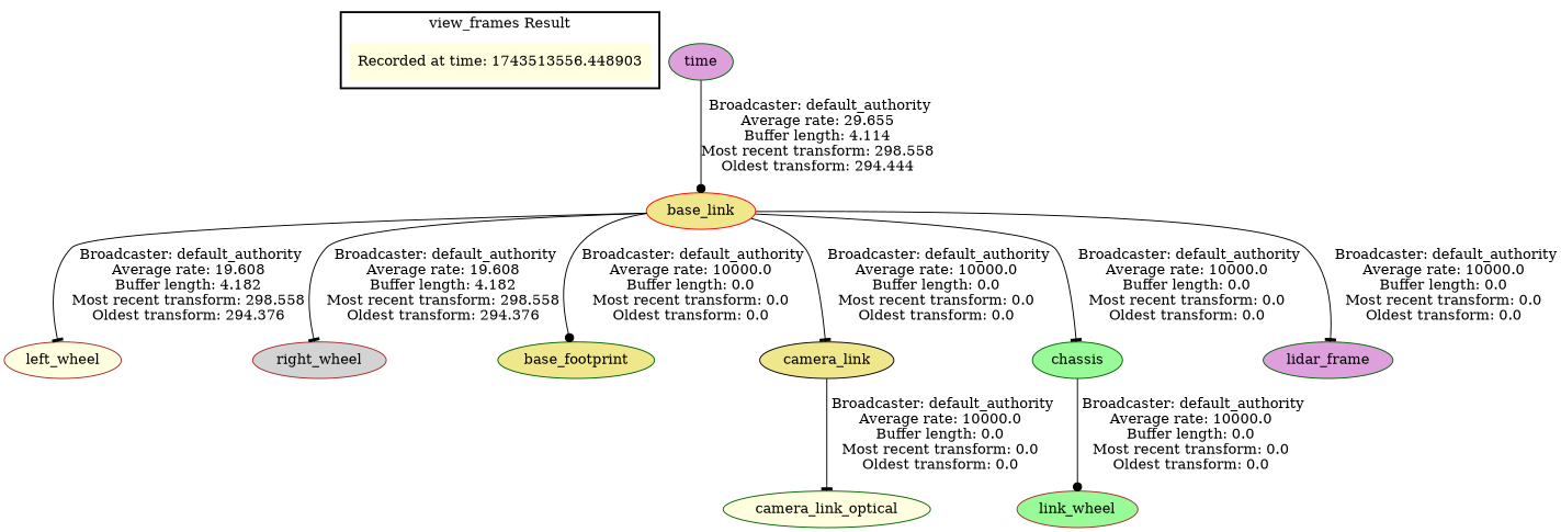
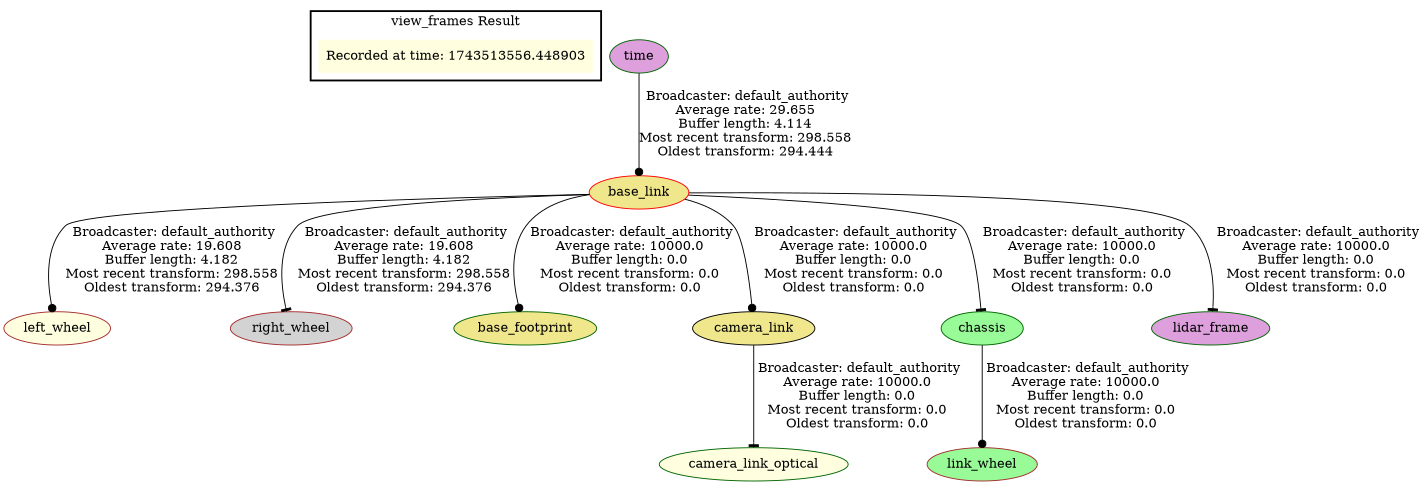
  digraph {
    node [color=darkgreen fillcolor=lightyellow style=filled]
    edge [arrowhead=dot]
    "Recorded at time: 1743513556.448903" [color=red shape=plaintext]
    base_link [color=red fillcolor=khaki]
    left_wheel [color=brown]
    right_wheel [color=brown fillcolor=lightgrey]
    base_footprint [fillcolor=khaki]
    camera_link [color=black fillcolor=khaki]
    chassis [fillcolor=palegreen]
    lidar_frame [fillcolor=plum]
    camera_link_optical
    n10 [color=brown fillcolor=palegreen label=link_wheel]
    n11 [fillcolor=plum label=time]
    subgraph cluster_1 {
      color=black
      label="view_frames Result"
      style=bold
      "Recorded at time: 1743513556.448903"
    }
-   base_link -> left_wheel [arrowhead=tee label=" Broadcaster: default_authority\nAverage rate: 19.608\nBuffer length: 4.182\nMost recent transform: 298.558\nOldest transform: 294.376\n"]
+   base_link -> left_wheel [label=" Broadcaster: default_authority\nAverage rate: 19.608\nBuffer length: 4.182\nMost recent transform: 298.558\nOldest transform: 294.376\n"]
    base_link -> right_wheel [arrowhead=tee label=" Broadcaster: default_authority\nAverage rate: 19.608\nBuffer length: 4.182\nMost recent transform: 298.558\nOldest transform: 294.376\n"]
    base_link -> base_footprint [label=" Broadcaster: default_authority\nAverage rate: 10000.0\nBuffer length: 0.0\nMost recent transform: 0.0\nOldest transform: 0.0\n"]
-   base_link -> camera_link [arrowhead=tee label=" Broadcaster: default_authority\nAverage rate: 10000.0\nBuffer length: 0.0\nMost recent transform: 0.0\nOldest transform: 0.0\n"]
+   base_link -> camera_link [label=" Broadcaster: default_authority\nAverage rate: 10000.0\nBuffer length: 0.0\nMost recent transform: 0.0\nOldest transform: 0.0\n"]
    base_link -> chassis [arrowhead=tee label=" Broadcaster: default_authority\nAverage rate: 10000.0\nBuffer length: 0.0\nMost recent transform: 0.0\nOldest transform: 0.0\n"]
    base_link -> lidar_frame [arrowhead=tee label=" Broadcaster: default_authority\nAverage rate: 10000.0\nBuffer length: 0.0\nMost recent transform: 0.0\nOldest transform: 0.0\n"]
    camera_link -> camera_link_optical [arrowhead=tee label=" Broadcaster: default_authority\nAverage rate: 10000.0\nBuffer length: 0.0\nMost recent transform: 0.0\nOldest transform: 0.0\n"]
    chassis -> n10 [label=" Broadcaster: default_authority\nAverage rate: 10000.0\nBuffer length: 0.0\nMost recent transform: 0.0\nOldest transform: 0.0\n"]
    n11 -> base_link [label=" Broadcaster: default_authority\nAverage rate: 29.655\nBuffer length: 4.114\nMost recent transform: 298.558\nOldest transform: 294.444\n"]
  }
